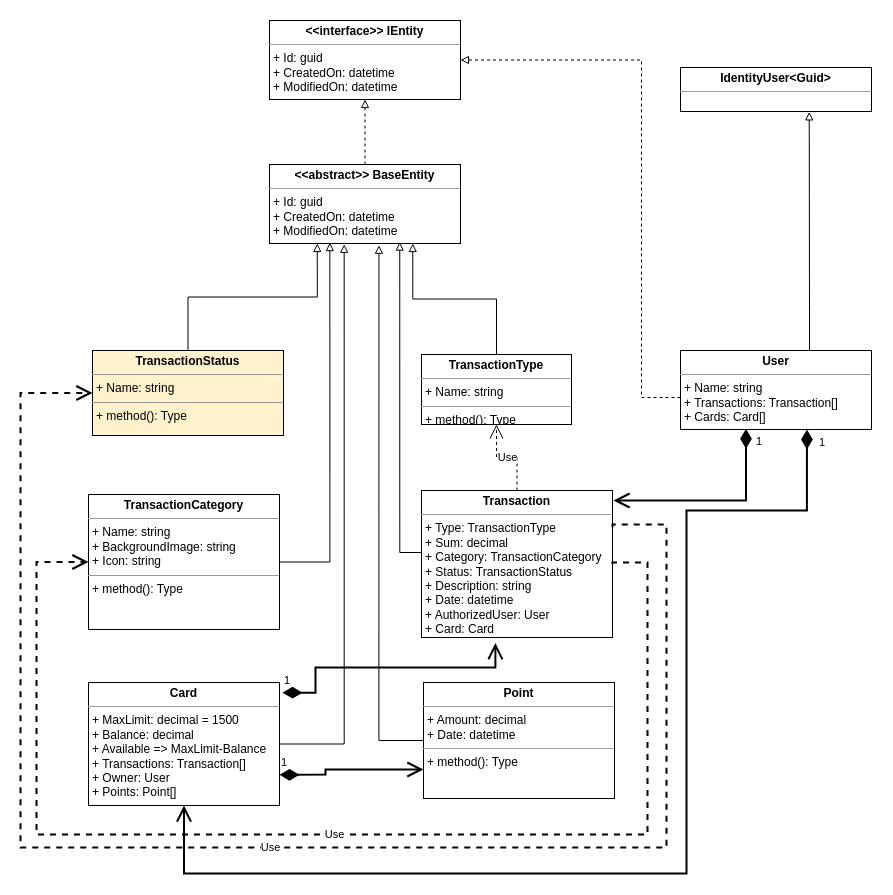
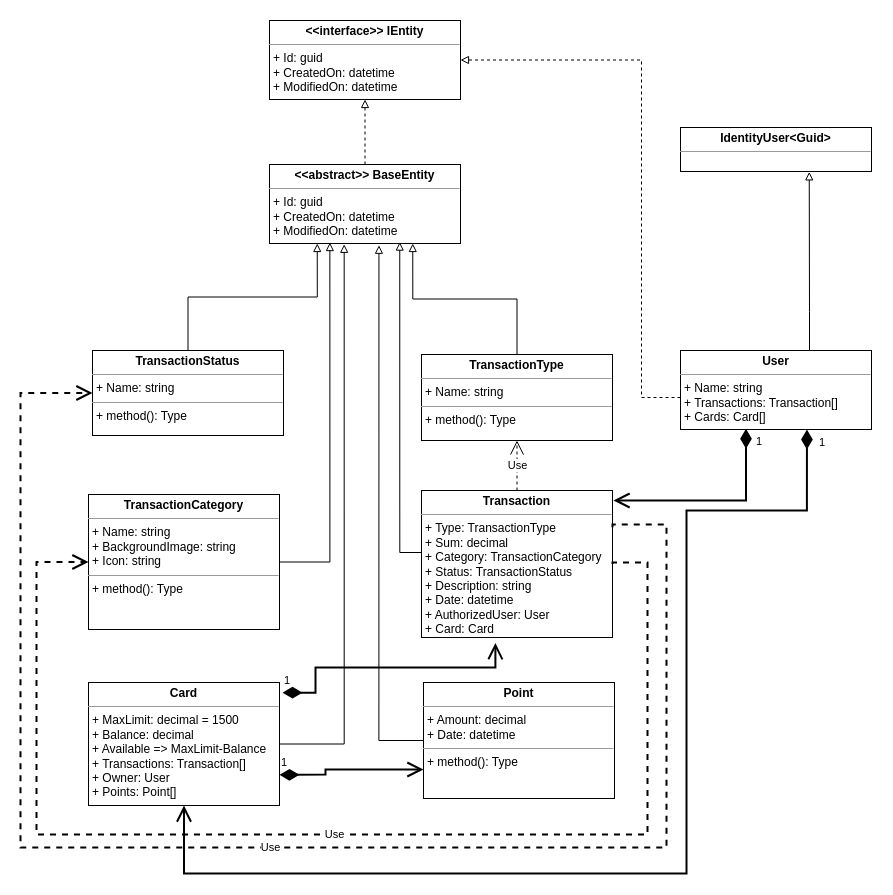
  <mxCell id="0" />
  <mxCell id="1" parent="0" />
  <mxCell id="2" value="&lt;p style=&quot;margin:0px;margin-top:4px;text-align:center;&quot;&gt;&lt;b&gt;Card&lt;/b&gt;&lt;/p&gt;&lt;hr size=&quot;1&quot;&gt;&lt;p style=&quot;margin:0px;margin-left:4px;&quot;&gt;+ MaxLimit: decimal = 1500&lt;/p&gt;&lt;p style=&quot;margin:0px;margin-left:4px;&quot;&gt;+ Balance: decimal&lt;/p&gt;&lt;p style=&quot;margin:0px;margin-left:4px;&quot;&gt;+ Available =&amp;gt; MaxLimit-Balance&lt;/p&gt;&lt;p style=&quot;margin:0px;margin-left:4px;&quot;&gt;+ Transactions: Transaction[]&lt;/p&gt;&lt;p style=&quot;margin:0px;margin-left:4px;&quot;&gt;+ Owner: User&lt;/p&gt;&lt;p style=&quot;margin:0px;margin-left:4px;&quot;&gt;+ Points: Point[]&lt;/p&gt;&lt;hr size=&quot;1&quot;&gt;&lt;p style=&quot;margin:0px;margin-left:4px;&quot;&gt;+ method(): Type&lt;/p&gt;" style="verticalAlign=top;align=left;overflow=fill;fontSize=12;fontFamily=Helvetica;html=1;whiteSpace=wrap;" parent="1" vertex="1"><mxGeometry x="88" y="682" width="191" height="123" as="geometry" /></mxCell>
  <mxCell id="3" value="&lt;p style=&quot;margin:0px;margin-top:4px;text-align:center;&quot;&gt;&lt;b&gt;Point&lt;/b&gt;&lt;/p&gt;&lt;hr size=&quot;1&quot;&gt;&lt;p style=&quot;margin:0px;margin-left:4px;&quot;&gt;+ Amount: decimal&lt;br&gt;&lt;/p&gt;&lt;p style=&quot;margin:0px;margin-left:4px;&quot;&gt;+ Date: datetime&lt;/p&gt;&lt;hr size=&quot;1&quot;&gt;&lt;p style=&quot;margin:0px;margin-left:4px;&quot;&gt;+ method(): Type&lt;/p&gt;" style="verticalAlign=top;align=left;overflow=fill;fontSize=12;fontFamily=Helvetica;html=1;whiteSpace=wrap;" parent="1" vertex="1"><mxGeometry x="423" y="682" width="191" height="116" as="geometry" /></mxCell>
  <mxCell id="4" value="&lt;p style=&quot;margin:0px;margin-top:4px;text-align:center;&quot;&gt;&lt;b&gt;Transaction&lt;/b&gt;&lt;/p&gt;&lt;hr size=&quot;1&quot;&gt;&lt;p style=&quot;margin:0px;margin-left:4px;&quot;&gt;+ Type: TransactionType&lt;br&gt;&lt;/p&gt;&lt;p style=&quot;margin:0px;margin-left:4px;&quot;&gt;+ Sum: decimal&lt;/p&gt;&lt;p style=&quot;margin:0px;margin-left:4px;&quot;&gt;+ Category: TransactionCategory&lt;/p&gt;&lt;p style=&quot;margin:0px;margin-left:4px;&quot;&gt;+ Status: TransactionStatus&lt;/p&gt;&lt;p style=&quot;margin:0px;margin-left:4px;&quot;&gt;+ Description: string&lt;/p&gt;&lt;p style=&quot;margin:0px;margin-left:4px;&quot;&gt;+ Date: datetime&lt;/p&gt;&lt;p style=&quot;margin:0px;margin-left:4px;&quot;&gt;+ AuthorizedUser: User&lt;/p&gt;&lt;p style=&quot;margin:0px;margin-left:4px;&quot;&gt;+ Card: Card&lt;/p&gt;&lt;hr size=&quot;1&quot;&gt;&lt;p style=&quot;margin:0px;margin-left:4px;&quot;&gt;+ method(): Type&lt;/p&gt;" style="verticalAlign=top;align=left;overflow=fill;fontSize=12;fontFamily=Helvetica;html=1;whiteSpace=wrap;" parent="1" vertex="1"><mxGeometry x="421" y="490" width="191" height="147" as="geometry" /></mxCell>
  <mxCell id="5" style="edgeStyle=orthogonalEdgeStyle;rounded=0;orthogonalLoop=1;jettySize=auto;html=1;entryX=0.75;entryY=1;entryDx=0;entryDy=0;endArrow=block;endFill=0;" edge="1" parent="1" source="6" target="16"><mxGeometry relative="1" as="geometry" /></mxCell>
- <mxCell id="6" value="&lt;p style=&quot;margin:0px;margin-top:4px;text-align:center;&quot;&gt;&lt;b&gt;TransactionType&lt;/b&gt;&lt;/p&gt;&lt;hr size=&quot;1&quot;&gt;&lt;p style=&quot;margin:0px;margin-left:4px;&quot;&gt;+ Name: string&lt;br&gt;&lt;/p&gt;&lt;hr size=&quot;1&quot;&gt;&lt;p style=&quot;margin:0px;margin-left:4px;&quot;&gt;+ method(): Type&lt;/p&gt;" style="verticalAlign=top;align=left;overflow=fill;fontSize=12;fontFamily=Helvetica;html=1;whiteSpace=wrap;" parent="1" vertex="1"><mxGeometry x="421" y="354" width="150" height="70" as="geometry" /></mxCell>
+ <mxCell id="6" value="&lt;p style=&quot;margin:0px;margin-top:4px;text-align:center;&quot;&gt;&lt;b&gt;TransactionType&lt;/b&gt;&lt;/p&gt;&lt;hr size=&quot;1&quot;&gt;&lt;p style=&quot;margin:0px;margin-left:4px;&quot;&gt;+ Name: string&lt;br&gt;&lt;/p&gt;&lt;hr size=&quot;1&quot;&gt;&lt;p style=&quot;margin:0px;margin-left:4px;&quot;&gt;+ method(): Type&lt;/p&gt;" style="verticalAlign=top;align=left;overflow=fill;fontSize=12;fontFamily=Helvetica;html=1;whiteSpace=wrap;" parent="1" vertex="1"><mxGeometry x="421" y="354" width="191" height="86" as="geometry" /></mxCell>
  <mxCell id="7" style="edgeStyle=orthogonalEdgeStyle;rounded=0;orthogonalLoop=1;jettySize=auto;html=1;entryX=0.25;entryY=1;entryDx=0;entryDy=0;endArrow=block;endFill=0;" edge="1" parent="1" source="8" target="16"><mxGeometry relative="1" as="geometry" /></mxCell>
- <mxCell id="8" value="&lt;p style=&quot;margin:0px;margin-top:4px;text-align:center;&quot;&gt;&lt;b&gt;TransactionStatus&lt;/b&gt;&lt;/p&gt;&lt;hr size=&quot;1&quot;&gt;&lt;p style=&quot;margin:0px;margin-left:4px;&quot;&gt;+ Name: string&lt;br&gt;&lt;/p&gt;&lt;hr size=&quot;1&quot;&gt;&lt;p style=&quot;margin:0px;margin-left:4px;&quot;&gt;+ method(): Type&lt;/p&gt;" style="verticalAlign=top;align=left;overflow=fill;fontSize=12;fontFamily=Helvetica;html=1;whiteSpace=wrap;fillColor=#fff2cc;" parent="1" vertex="1"><mxGeometry x="92" y="350" width="191" height="85" as="geometry" /></mxCell>
+ <mxCell id="8" value="&lt;p style=&quot;margin:0px;margin-top:4px;text-align:center;&quot;&gt;&lt;b&gt;TransactionStatus&lt;/b&gt;&lt;/p&gt;&lt;hr size=&quot;1&quot;&gt;&lt;p style=&quot;margin:0px;margin-left:4px;&quot;&gt;+ Name: string&lt;br&gt;&lt;/p&gt;&lt;hr size=&quot;1&quot;&gt;&lt;p style=&quot;margin:0px;margin-left:4px;&quot;&gt;+ method(): Type&lt;/p&gt;" style="verticalAlign=top;align=left;overflow=fill;fontSize=12;fontFamily=Helvetica;html=1;whiteSpace=wrap;" parent="1" vertex="1"><mxGeometry x="92" y="350" width="191" height="85" as="geometry" /></mxCell>
  <mxCell id="9" style="edgeStyle=orthogonalEdgeStyle;rounded=0;orthogonalLoop=1;jettySize=auto;html=1;entryX=1;entryY=0.5;entryDx=0;entryDy=0;endArrow=block;endFill=0;dashed=1;" edge="1" parent="1" source="10" target="12"><mxGeometry relative="1" as="geometry"><Array as="points"><mxPoint x="641" y="397" /><mxPoint x="641" y="60" /></Array></mxGeometry></mxCell>
  <mxCell id="10" value="&lt;p style=&quot;margin:0px;margin-top:4px;text-align:center;&quot;&gt;&lt;b&gt;User&lt;/b&gt;&lt;/p&gt;&lt;hr size=&quot;1&quot;&gt;&lt;p style=&quot;margin:0px;margin-left:4px;&quot;&gt;+ Name: string&lt;br&gt;&lt;/p&gt;&lt;p style=&quot;margin:0px;margin-left:4px;&quot;&gt;+ Transactions: Transaction[]&lt;/p&gt;&lt;p style=&quot;margin:0px;margin-left:4px;&quot;&gt;+ Cards: Card[]&lt;/p&gt;&lt;hr size=&quot;1&quot;&gt;&lt;p style=&quot;margin:0px;margin-left:4px;&quot;&gt;+ method(): Type&lt;/p&gt;" style="verticalAlign=top;align=left;overflow=fill;fontSize=12;fontFamily=Helvetica;html=1;whiteSpace=wrap;" parent="1" vertex="1"><mxGeometry x="680" y="350" width="191" height="79" as="geometry" /></mxCell>
  <mxCell id="11" value="&lt;p style=&quot;margin:0px;margin-top:4px;text-align:center;&quot;&gt;&lt;b&gt;TransactionCategory&lt;/b&gt;&lt;/p&gt;&lt;hr size=&quot;1&quot;&gt;&lt;p style=&quot;margin:0px;margin-left:4px;&quot;&gt;+ Name: string&lt;br&gt;&lt;/p&gt;&lt;p style=&quot;margin:0px;margin-left:4px;&quot;&gt;+ BackgroundImage: string&lt;/p&gt;&lt;p style=&quot;margin:0px;margin-left:4px;&quot;&gt;+ Icon: string&lt;br&gt;&lt;/p&gt;&lt;hr size=&quot;1&quot;&gt;&lt;p style=&quot;margin:0px;margin-left:4px;&quot;&gt;+ method(): Type&lt;/p&gt;" style="verticalAlign=top;align=left;overflow=fill;fontSize=12;fontFamily=Helvetica;html=1;whiteSpace=wrap;" parent="1" vertex="1"><mxGeometry x="88" y="494" width="191" height="135" as="geometry" /></mxCell>
  <mxCell id="12" value="&lt;p style=&quot;margin:0px;margin-top:4px;text-align:center;&quot;&gt;&lt;b&gt;&amp;lt;&amp;lt;interface&amp;gt;&amp;gt; IEntity&lt;/b&gt;&lt;/p&gt;&lt;hr size=&quot;1&quot;&gt;&lt;p style=&quot;margin:0px;margin-left:4px;&quot;&gt;+ Id: guid&lt;/p&gt;&lt;p style=&quot;margin:0px;margin-left:4px;&quot;&gt;+ CreatedOn: datetime&lt;br&gt;&lt;/p&gt;&lt;p style=&quot;margin:0px;margin-left:4px;&quot;&gt;+ ModifiedOn: datetime&lt;/p&gt;" style="verticalAlign=top;align=left;overflow=fill;fontSize=12;fontFamily=Helvetica;html=1;whiteSpace=wrap;" vertex="1" parent="1"><mxGeometry x="269" y="20" width="191" height="79" as="geometry" /></mxCell>
- <mxCell id="13" value="&lt;p style=&quot;margin:0px;margin-top:4px;text-align:center;&quot;&gt;&lt;b&gt;IdentityUser&amp;lt;Guid&amp;gt;&lt;/b&gt;&lt;/p&gt;&lt;hr size=&quot;1&quot;&gt;&lt;p style=&quot;margin:0px;margin-left:4px;&quot;&gt;&lt;br&gt;&lt;/p&gt;" style="verticalAlign=top;align=left;overflow=fill;fontSize=12;fontFamily=Helvetica;html=1;whiteSpace=wrap;" vertex="1" parent="1"><mxGeometry x="680" y="67" width="191" height="44" as="geometry" /></mxCell>
+ <mxCell id="13" value="&lt;p style=&quot;margin:0px;margin-top:4px;text-align:center;&quot;&gt;&lt;b&gt;IdentityUser&amp;lt;Guid&amp;gt;&lt;/b&gt;&lt;/p&gt;&lt;hr size=&quot;1&quot;&gt;&lt;p style=&quot;margin:0px;margin-left:4px;&quot;&gt;&lt;br&gt;&lt;/p&gt;" style="verticalAlign=top;align=left;overflow=fill;fontSize=12;fontFamily=Helvetica;html=1;whiteSpace=wrap;" vertex="1" parent="1"><mxGeometry x="680" y="127" width="191" height="44" as="geometry" /></mxCell>
  <mxCell id="14" style="edgeStyle=orthogonalEdgeStyle;rounded=0;orthogonalLoop=1;jettySize=auto;html=1;entryX=0.674;entryY=1.008;entryDx=0;entryDy=0;entryPerimeter=0;endArrow=block;endFill=0;" edge="1" parent="1" source="10" target="13"><mxGeometry relative="1" as="geometry"><Array as="points"><mxPoint x="809" y="311" /><mxPoint x="809" y="311" /></Array></mxGeometry></mxCell>
  <mxCell id="15" style="edgeStyle=orthogonalEdgeStyle;rounded=0;orthogonalLoop=1;jettySize=auto;html=1;entryX=0.5;entryY=1;entryDx=0;entryDy=0;endArrow=block;endFill=0;dashed=1;" edge="1" parent="1" source="16" target="12"><mxGeometry relative="1" as="geometry" /></mxCell>
  <mxCell id="16" value="&lt;p style=&quot;margin:0px;margin-top:4px;text-align:center;&quot;&gt;&lt;b&gt;&amp;lt;&amp;lt;abstract&amp;gt;&amp;gt; BaseEntity&lt;/b&gt;&lt;/p&gt;&lt;hr size=&quot;1&quot;&gt;&lt;p style=&quot;margin:0px;margin-left:4px;&quot;&gt;+ Id: guid&lt;/p&gt;&lt;p style=&quot;margin:0px;margin-left:4px;&quot;&gt;+ CreatedOn: datetime&lt;br&gt;&lt;/p&gt;&lt;p style=&quot;margin:0px;margin-left:4px;&quot;&gt;+ ModifiedOn: datetime&lt;/p&gt;" style="verticalAlign=top;align=left;overflow=fill;fontSize=12;fontFamily=Helvetica;html=1;whiteSpace=wrap;" vertex="1" parent="1"><mxGeometry x="269" y="164" width="191" height="79" as="geometry" /></mxCell>
  <mxCell id="17" style="edgeStyle=orthogonalEdgeStyle;rounded=0;orthogonalLoop=1;jettySize=auto;html=1;entryX=0.682;entryY=0.982;entryDx=0;entryDy=0;entryPerimeter=0;endArrow=block;endFill=0;" edge="1" parent="1" source="4" target="16"><mxGeometry relative="1" as="geometry"><Array as="points"><mxPoint x="399" y="552" /><mxPoint x="399" y="242" /></Array></mxGeometry></mxCell>
  <mxCell id="18" style="edgeStyle=orthogonalEdgeStyle;rounded=0;orthogonalLoop=1;jettySize=auto;html=1;entryX=0.316;entryY=0.988;entryDx=0;entryDy=0;entryPerimeter=0;endArrow=block;endFill=0;" edge="1" parent="1" source="11" target="16"><mxGeometry relative="1" as="geometry"><Array as="points"><mxPoint x="329" y="562" /><mxPoint x="329" y="242" /></Array></mxGeometry></mxCell>
  <mxCell id="19" style="edgeStyle=orthogonalEdgeStyle;rounded=0;orthogonalLoop=1;jettySize=auto;html=1;entryX=0.391;entryY=1.01;entryDx=0;entryDy=0;entryPerimeter=0;endArrow=block;endFill=0;" edge="1" parent="1" source="2" target="16"><mxGeometry relative="1" as="geometry"><Array as="points"><mxPoint x="344" y="744" /></Array></mxGeometry></mxCell>
  <mxCell id="20" style="edgeStyle=orthogonalEdgeStyle;rounded=0;orthogonalLoop=1;jettySize=auto;html=1;entryX=0.573;entryY=1.022;entryDx=0;entryDy=0;entryPerimeter=0;endArrow=block;endFill=0;" edge="1" parent="1" source="3" target="16"><mxGeometry relative="1" as="geometry"><Array as="points"><mxPoint x="378" y="740" /></Array></mxGeometry></mxCell>
  <mxCell id="21" value="Use" style="endArrow=open;endSize=12;dashed=1;html=1;rounded=0;entryX=0.5;entryY=1;entryDx=0;entryDy=0;exitX=0.5;exitY=0;exitDx=0;exitDy=0;edgeStyle=orthogonalEdgeStyle;" edge="1" parent="1" source="4" target="6"><mxGeometry width="160" relative="1" as="geometry"><mxPoint x="277" y="538" as="sourcePoint" /><mxPoint x="437" y="538" as="targetPoint" /></mxGeometry></mxCell>
  <mxCell id="22" value="Use" style="endArrow=open;endSize=12;dashed=1;html=1;rounded=0;entryX=0;entryY=0.5;entryDx=0;entryDy=0;exitX=1;exitY=0.5;exitDx=0;exitDy=0;edgeStyle=orthogonalEdgeStyle;strokeWidth=2;" edge="1" parent="1" source="4" target="11"><mxGeometry width="160" relative="1" as="geometry"><mxPoint x="277" y="564" as="sourcePoint" /><mxPoint x="437" y="564" as="targetPoint" /><Array as="points"><mxPoint x="612" y="562" /><mxPoint x="647" y="562" /><mxPoint x="647" y="834" /><mxPoint x="36" y="834" /><mxPoint x="36" y="562" /></Array></mxGeometry></mxCell>
  <mxCell id="23" value="Use" style="endArrow=open;endSize=12;dashed=1;html=1;rounded=0;entryX=0;entryY=0.5;entryDx=0;entryDy=0;exitX=1;exitY=0.25;exitDx=0;exitDy=0;edgeStyle=orthogonalEdgeStyle;elbow=vertical;strokeWidth=2;" edge="1" parent="1" source="4" target="8"><mxGeometry width="160" relative="1" as="geometry"><mxPoint x="277" y="564" as="sourcePoint" /><mxPoint x="437" y="564" as="targetPoint" /><Array as="points"><mxPoint x="666" y="524" /><mxPoint x="666" y="847" /><mxPoint x="20" y="847" /><mxPoint x="20" y="393" /></Array></mxGeometry></mxCell>
  <mxCell id="24" value="1" style="endArrow=open;html=1;endSize=12;startArrow=diamondThin;startSize=14;startFill=1;edgeStyle=orthogonalEdgeStyle;align=left;verticalAlign=bottom;rounded=0;exitX=1.016;exitY=0.083;exitDx=0;exitDy=0;exitPerimeter=0;entryX=0.387;entryY=1.038;entryDx=0;entryDy=0;entryPerimeter=0;strokeWidth=2;" edge="1" parent="1" source="2" target="4"><mxGeometry x="-1" y="3" relative="1" as="geometry"><mxPoint x="277" y="564" as="sourcePoint" /><mxPoint x="437" y="564" as="targetPoint" /><Array as="points"><mxPoint x="315" y="692" /><mxPoint x="315" y="667" /><mxPoint x="495" y="667" /></Array></mxGeometry></mxCell>
  <mxCell id="25" value="1" style="endArrow=open;html=1;endSize=12;startArrow=diamondThin;startSize=14;startFill=1;edgeStyle=orthogonalEdgeStyle;align=left;verticalAlign=bottom;rounded=0;exitX=1;exitY=0.75;exitDx=0;exitDy=0;entryX=0;entryY=0.75;entryDx=0;entryDy=0;strokeWidth=2;" edge="1" parent="1" source="2" target="3"><mxGeometry x="-1" y="3" relative="1" as="geometry"><mxPoint x="292" y="702" as="sourcePoint" /><mxPoint x="505" y="653" as="targetPoint" /><Array as="points"><mxPoint x="293" y="774" /><mxPoint x="325" y="774" /><mxPoint x="325" y="769" /></Array></mxGeometry></mxCell>
  <mxCell id="26" value="1" style="endArrow=open;html=1;endSize=12;startArrow=diamondThin;startSize=14;startFill=1;edgeStyle=orthogonalEdgeStyle;align=left;verticalAlign=bottom;rounded=0;exitX=0.343;exitY=0.99;exitDx=0;exitDy=0;exitPerimeter=0;entryX=1.005;entryY=0.068;entryDx=0;entryDy=0;entryPerimeter=0;strokeWidth=2;" edge="1" parent="1" source="10" target="4"><mxGeometry x="-0.787" y="8" relative="1" as="geometry"><mxPoint x="292" y="702" as="sourcePoint" /><mxPoint x="505" y="653" as="targetPoint" /><Array as="points"><mxPoint x="746" y="500" /></Array><mxPoint as="offset" /></mxGeometry></mxCell>
  <mxCell id="27" value="1" style="endArrow=open;html=1;endSize=12;startArrow=diamondThin;startSize=14;startFill=1;edgeStyle=orthogonalEdgeStyle;align=left;verticalAlign=bottom;rounded=0;exitX=0.662;exitY=1;exitDx=0;exitDy=0;exitPerimeter=0;entryX=0.5;entryY=1;entryDx=0;entryDy=0;strokeWidth=2;" edge="1" parent="1" source="10" target="2"><mxGeometry x="-0.962" y="11" relative="1" as="geometry"><mxPoint x="756" y="438" as="sourcePoint" /><mxPoint x="623" y="510" as="targetPoint" /><Array as="points"><mxPoint x="806" y="510" /><mxPoint x="686" y="510" /><mxPoint x="686" y="873" /><mxPoint x="184" y="873" /></Array><mxPoint as="offset" /></mxGeometry></mxCell>
